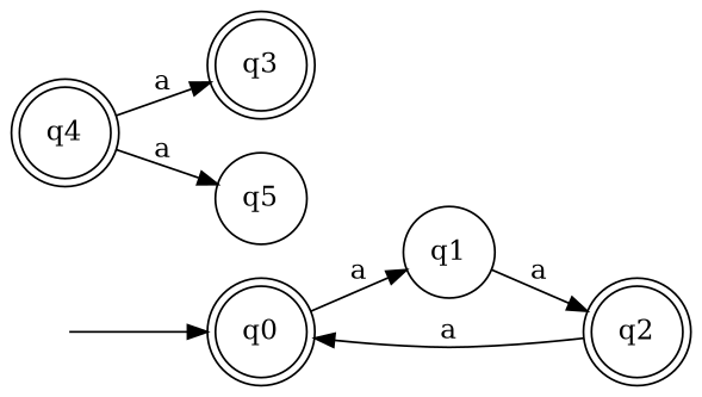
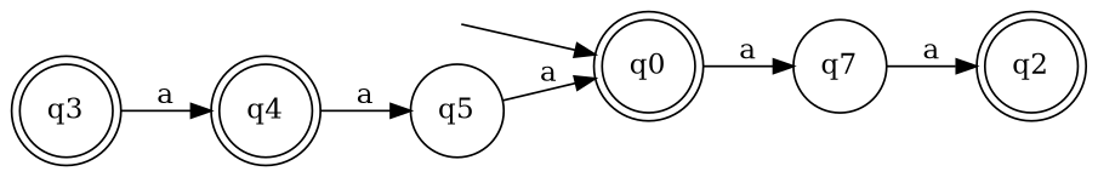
  digraph {
    rankdir=LR
    node [color=black fontcolor=black shape=doublecircle]
    start [color=white fontcolor=white shape=point]
    q0
-   q1 [shape=circle]
+   q1 [shape=circle label=q7]
    q2
    q3
    q4
    q5 [shape=circle]
    start -> q0
    q0 -> q1 [label=a]
    q1 -> q2 [label=a]
-   q4 -> q3 [label=a]
+   q3 -> q4 [label=a]
    q4 -> q5 [label=a]
-   q2 -> q0 [label=a]
+   q5 -> q0 [label=a]
  }
